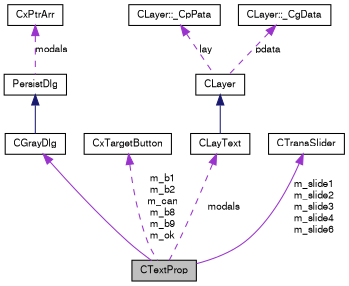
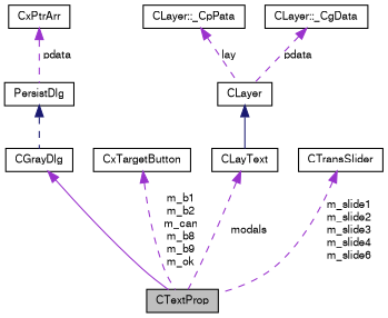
  digraph {
    node [color=black fillcolor=white fontname=FreeSans fontsize=10 shape=record style=filled]
    edge [color=darkorchid3 dir=back fontname=FreeSans fontsize=10 labelfontname=FreeSans labelfontsize=10 style=dashed]
    n1 [fillcolor=grey75 fontcolor=black height=0.2 label=CTextProp width=0.4]
    n2 [height=0.2 label=CGrayDlg width=0.4]
    n3 [height=0.2 label=PersistDlg width=0.4]
    n4 [height=0.2 label=CxPtrArr width=0.4]
    n5 [height=0.2 label=CxTargetButton width=0.4]
    n6 [height=0.2 label=CLayText width=0.4]
    n7 [height=0.2 label=CLayer width=0.4]
    n8 [height=0.2 label="CLayer::_CpPata" width=0.4]
    n9 [height=0.2 label="CLayer::_CgData" width=0.4]
    n10 [height=0.2 label=CTransSlider width=0.4]
    n2 -> n1 [style=solid]
-   n3 -> n2 [color=midnightblue style=solid]
-   n4 -> n3 [label=modals]
+   n3 -> n2 [color=midnightblue]
+   n4 -> n3 [label=pdata]
    n5 -> n1 [label="m_b1\nm_b2\nm_can\nm_b8\nm_b9\nm_ok"]
    n6 -> n1 [label=modals]
    n7 -> n6 [color=midnightblue style=solid]
    n8 -> n7 [label=lay]
    n9 -> n7 [label=pdata]
-   n10 -> n1 [label="m_slide1\nm_slide2\nm_slide3\nm_slide4\nm_slide6" style=solid]
+   n10 -> n1 [label="m_slide1\nm_slide2\nm_slide3\nm_slide4\nm_slide6"]
  }
